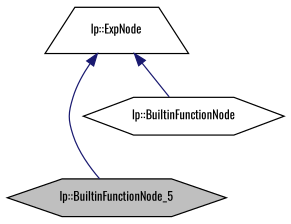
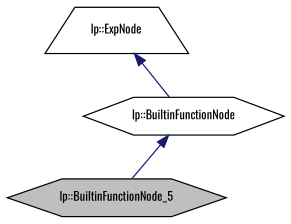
  digraph {
    fontname=Oswald
    node [color=black fillcolor=white fontname=Oswald fontsize=10 shape=hexagon style=filled]
    edge [color=midnightblue dir=back fontname=Oswald fontsize=10 labelfontname=Helvetica labelfontsize=10 style=solid]
    n1 [fillcolor=grey75 fontcolor=black height=0.2 label="lp::BuiltinFunctionNode_5" width=0.4]
    n2 [height=0.2 label="lp::BuiltinFunctionNode" width=0.4]
    n3 [height=0.2 label="lp::ExpNode" shape=trapezium width=0.4]
-   n3 -> n1
+   n2 -> n1
    n3 -> n2
  }
